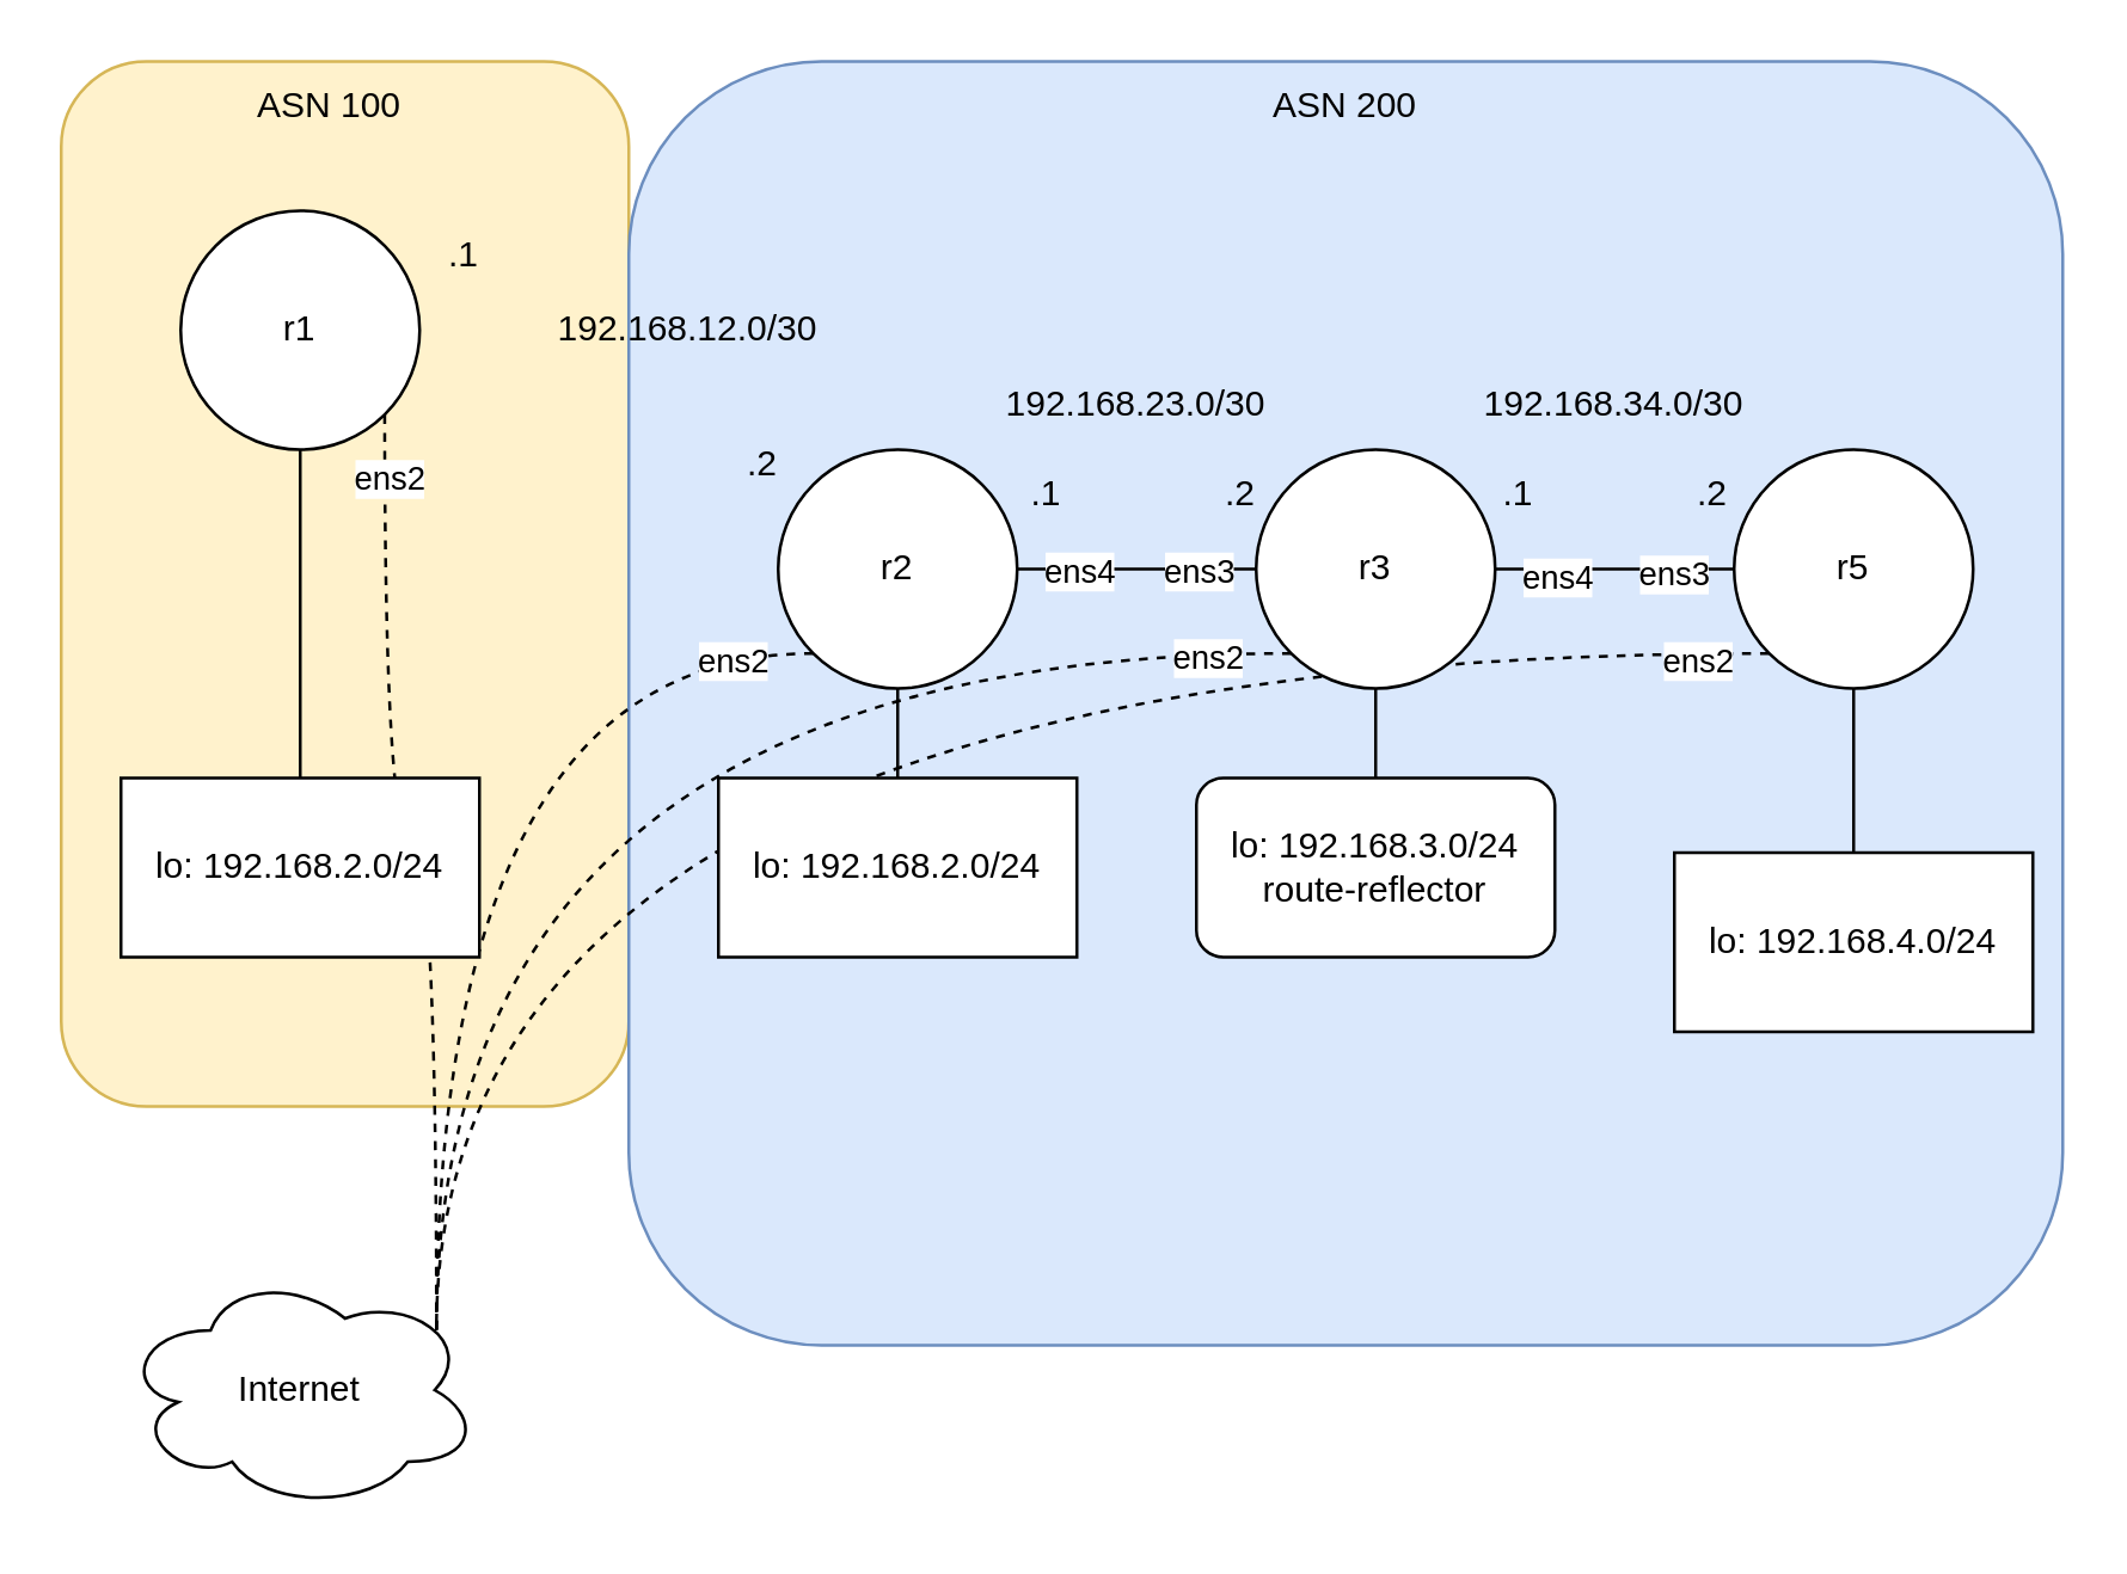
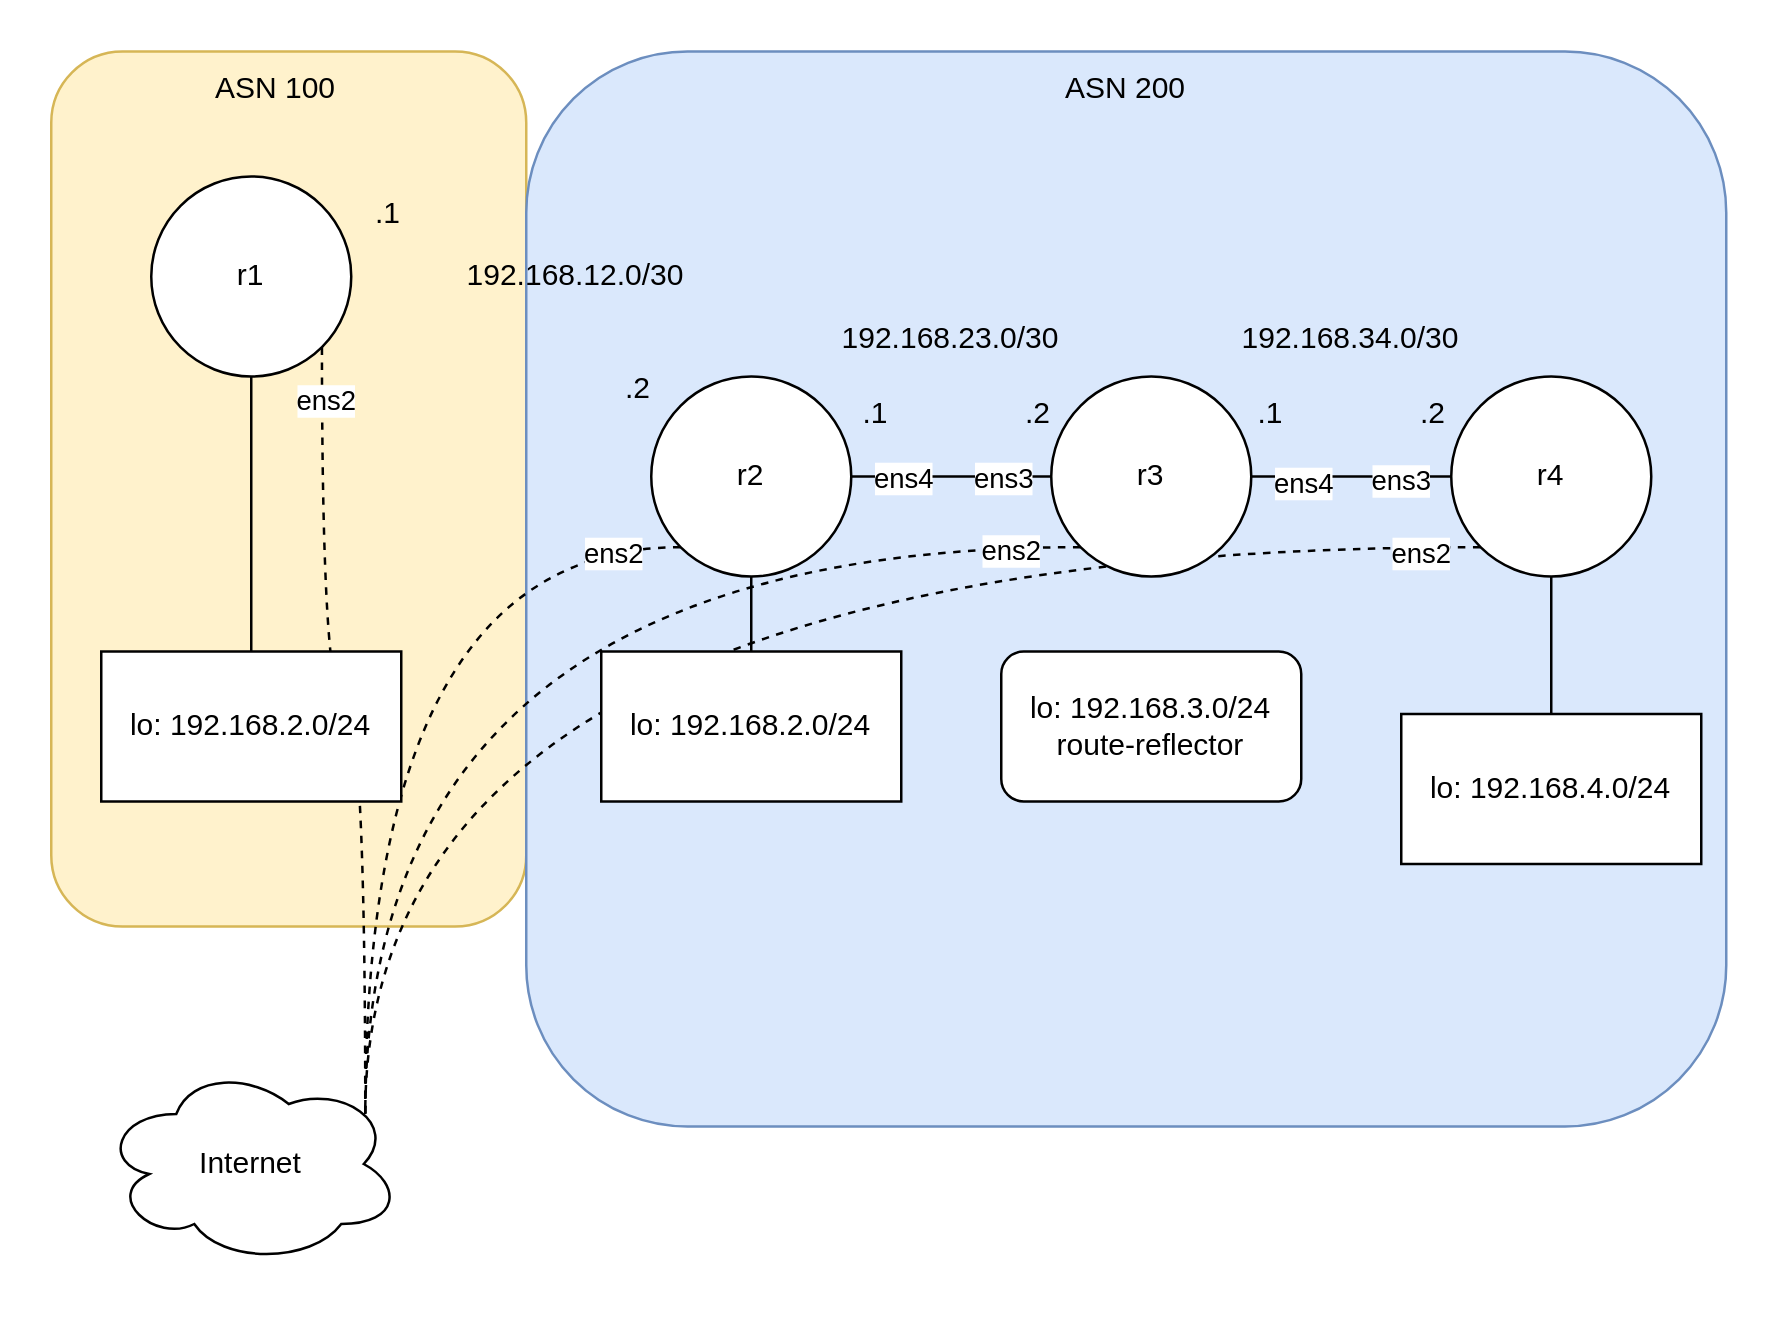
  <mxCell id="0" />
  <mxCell id="1" parent="0" />
  <mxCell id="2" value="" style="rounded=1;whiteSpace=wrap;html=1;fillColor=#fff2cc;strokeColor=#d6b656;" vertex="1" parent="1"><mxGeometry x="20" y="20" width="190" height="350" as="geometry" /></mxCell>
  <mxCell id="3" value="" style="rounded=1;whiteSpace=wrap;html=1;fillColor=#dae8fc;strokeColor=#6c8ebf;" vertex="1" parent="1"><mxGeometry x="210" y="20" width="480" height="430" as="geometry" /></mxCell>
  <mxCell id="4" style="edgeStyle=orthogonalEdgeStyle;curved=1;rounded=0;orthogonalLoop=1;jettySize=auto;html=1;exitX=1;exitY=1;exitDx=0;exitDy=0;entryX=0.88;entryY=0.25;entryDx=0;entryDy=0;entryPerimeter=0;endArrow=none;endFill=0;dashed=1;" edge="1" parent="1" source="6" target="40"><mxGeometry relative="1" as="geometry"><Array as="points"><mxPoint x="128" y="280" /><mxPoint x="146" y="280" /></Array></mxGeometry></mxCell>
  <mxCell id="5" value="ens2" style="edgeLabel;html=1;align=center;verticalAlign=middle;resizable=0;points=[];" vertex="1" connectable="0" parent="4"><mxGeometry x="-0.873" y="1" relative="1" as="geometry"><mxPoint as="offset" /></mxGeometry></mxCell>
  <mxCell id="6" value="r1" style="ellipse;whiteSpace=wrap;html=1;aspect=fixed;" vertex="1" parent="1"><mxGeometry x="60" y="70" width="80" height="80" as="geometry" /></mxCell>
  <mxCell id="7" style="edgeStyle=none;rounded=0;orthogonalLoop=1;jettySize=auto;html=1;exitX=1;exitY=0.5;exitDx=0;exitDy=0;entryX=0;entryY=0.5;entryDx=0;entryDy=0;endArrow=none;endFill=0;" edge="1" parent="1" source="12" target="41"><mxGeometry relative="1" as="geometry" /></mxCell>
  <mxCell id="8" value="ens3" style="edgeLabel;html=1;align=center;verticalAlign=middle;resizable=0;points=[];" vertex="1" connectable="0" parent="7"><mxGeometry x="0.511" relative="1" as="geometry"><mxPoint as="offset" /></mxGeometry></mxCell>
  <mxCell id="9" value="ens4" style="edgeLabel;html=1;align=center;verticalAlign=middle;resizable=0;points=[];" vertex="1" connectable="0" parent="7"><mxGeometry x="-0.696" relative="1" as="geometry"><mxPoint x="8" as="offset" /></mxGeometry></mxCell>
  <mxCell id="10" style="edgeStyle=orthogonalEdgeStyle;curved=1;rounded=0;orthogonalLoop=1;jettySize=auto;html=1;exitX=0;exitY=1;exitDx=0;exitDy=0;entryX=0.88;entryY=0.25;entryDx=0;entryDy=0;entryPerimeter=0;endArrow=none;endFill=0;dashed=1;" edge="1" parent="1" source="12" target="40"><mxGeometry relative="1" as="geometry" /></mxCell>
  <mxCell id="11" value="ens2" style="edgeLabel;html=1;align=center;verticalAlign=middle;resizable=0;points=[];" vertex="1" connectable="0" parent="10"><mxGeometry x="-0.846" y="2" relative="1" as="geometry"><mxPoint as="offset" /></mxGeometry></mxCell>
  <mxCell id="12" value="r2" style="ellipse;whiteSpace=wrap;html=1;aspect=fixed;" vertex="1" parent="1"><mxGeometry x="260" y="150" width="80" height="80" as="geometry" /></mxCell>
  <mxCell id="13" style="edgeStyle=none;rounded=0;orthogonalLoop=1;jettySize=auto;html=1;exitX=1;exitY=0.5;exitDx=0;exitDy=0;endArrow=none;endFill=0;" edge="1" parent="1" source="41" target="20"><mxGeometry relative="1" as="geometry" /></mxCell>
  <mxCell id="14" value="ens3" style="edgeLabel;html=1;align=center;verticalAlign=middle;resizable=0;points=[];" vertex="1" connectable="0" parent="13"><mxGeometry x="0.477" y="-1" relative="1" as="geometry"><mxPoint as="offset" /></mxGeometry></mxCell>
  <mxCell id="15" value="ens4" style="edgeLabel;html=1;align=center;verticalAlign=middle;resizable=0;points=[];" vertex="1" connectable="0" parent="13"><mxGeometry x="-0.661" y="-2" relative="1" as="geometry"><mxPoint x="6" as="offset" /></mxGeometry></mxCell>
  <mxCell id="16" style="edgeStyle=orthogonalEdgeStyle;curved=1;rounded=0;orthogonalLoop=1;jettySize=auto;html=1;exitX=0;exitY=1;exitDx=0;exitDy=0;endArrow=none;endFill=0;entryX=0.88;entryY=0.25;entryDx=0;entryDy=0;entryPerimeter=0;dashed=1;" edge="1" parent="1" source="41" target="40"><mxGeometry relative="1" as="geometry"><mxPoint x="140" y="430" as="targetPoint" /></mxGeometry></mxCell>
  <mxCell id="17" value="ens2" style="edgeLabel;html=1;align=center;verticalAlign=middle;resizable=0;points=[];" vertex="1" connectable="0" parent="16"><mxGeometry x="-0.89" y="1" relative="1" as="geometry"><mxPoint as="offset" /></mxGeometry></mxCell>
  <mxCell id="18" style="edgeStyle=orthogonalEdgeStyle;curved=1;rounded=0;orthogonalLoop=1;jettySize=auto;html=1;exitX=0;exitY=1;exitDx=0;exitDy=0;endArrow=none;endFill=0;entryX=0.88;entryY=0.25;entryDx=0;entryDy=0;entryPerimeter=0;dashed=1;" edge="1" parent="1" source="20" target="40"><mxGeometry relative="1" as="geometry"><mxPoint x="180" y="450" as="targetPoint" /></mxGeometry></mxCell>
  <mxCell id="19" value="ens2" style="edgeLabel;html=1;align=center;verticalAlign=middle;resizable=0;points=[];" vertex="1" connectable="0" parent="18"><mxGeometry x="-0.929" y="2" relative="1" as="geometry"><mxPoint as="offset" /></mxGeometry></mxCell>
- <mxCell id="20" value="r5" style="ellipse;whiteSpace=wrap;html=1;aspect=fixed;" vertex="1" parent="1"><mxGeometry x="580" y="150" width="80" height="80" as="geometry" /></mxCell>
+ <mxCell id="20" value="r4" style="ellipse;whiteSpace=wrap;html=1;aspect=fixed;" vertex="1" parent="1"><mxGeometry x="580" y="150" width="80" height="80" as="geometry" /></mxCell>
  <mxCell id="21" style="edgeStyle=none;rounded=0;orthogonalLoop=1;jettySize=auto;html=1;exitX=0.5;exitY=0;exitDx=0;exitDy=0;entryX=0.5;entryY=1;entryDx=0;entryDy=0;endArrow=none;endFill=0;" edge="1" parent="1" source="22" target="12"><mxGeometry relative="1" as="geometry" /></mxCell>
  <mxCell id="22" value="lo: 192.168.2.0/24" style="rounded=0;whiteSpace=wrap;html=1;" vertex="1" parent="1"><mxGeometry x="240" y="260" width="120" height="60" as="geometry" /></mxCell>
- <mxCell id="23" style="edgeStyle=none;rounded=0;orthogonalLoop=1;jettySize=auto;html=1;exitX=0.5;exitY=0;exitDx=0;exitDy=0;entryX=0.5;entryY=1;entryDx=0;entryDy=0;endArrow=none;endFill=0;" edge="1" parent="1" source="24" target="41"><mxGeometry relative="1" as="geometry" /></mxCell>
  <mxCell id="24" value="lo: 192.168.3.0/24&lt;br&gt;route-reflector" style="whiteSpace=wrap;html=1;rounded=1;" vertex="1" parent="1"><mxGeometry x="400" y="260" width="120" height="60" as="geometry" /></mxCell>
  <mxCell id="25" style="edgeStyle=none;rounded=0;orthogonalLoop=1;jettySize=auto;html=1;exitX=0.5;exitY=0;exitDx=0;exitDy=0;entryX=0.5;entryY=1;entryDx=0;entryDy=0;endArrow=none;endFill=0;" edge="1" parent="1" source="26" target="20"><mxGeometry relative="1" as="geometry" /></mxCell>
  <mxCell id="26" value="lo: 192.168.4.0/24" style="rounded=0;whiteSpace=wrap;html=1;" vertex="1" parent="1"><mxGeometry x="560" y="285" width="120" height="60" as="geometry" /></mxCell>
  <mxCell id="27" value="192.168.23.0/30" style="text;html=1;strokeColor=none;fillColor=none;align=center;verticalAlign=middle;whiteSpace=wrap;rounded=0;" vertex="1" parent="1"><mxGeometry x="350" y="120" width="60" height="30" as="geometry" /></mxCell>
  <mxCell id="28" value="192.168.34.0/30" style="text;html=1;strokeColor=none;fillColor=none;align=center;verticalAlign=middle;whiteSpace=wrap;rounded=0;" vertex="1" parent="1"><mxGeometry x="510" y="120" width="60" height="30" as="geometry" /></mxCell>
  <mxCell id="29" value="192.168.12.0/30" style="text;html=1;strokeColor=none;fillColor=none;align=center;verticalAlign=middle;whiteSpace=wrap;rounded=0;" vertex="1" parent="1"><mxGeometry x="200" y="95" width="60" height="30" as="geometry" /></mxCell>
  <mxCell id="30" value=".1" style="text;html=1;strokeColor=none;fillColor=none;align=center;verticalAlign=middle;whiteSpace=wrap;rounded=0;" vertex="1" parent="1"><mxGeometry x="140" y="70" width="30" height="30" as="geometry" /></mxCell>
  <mxCell id="31" value=".2" style="text;html=1;strokeColor=none;fillColor=none;align=center;verticalAlign=middle;whiteSpace=wrap;rounded=0;" vertex="1" parent="1"><mxGeometry x="240" y="140" width="30" height="30" as="geometry" /></mxCell>
  <mxCell id="32" value=".1" style="text;html=1;strokeColor=none;fillColor=none;align=center;verticalAlign=middle;whiteSpace=wrap;rounded=0;" vertex="1" parent="1"><mxGeometry x="335" y="150" width="30" height="30" as="geometry" /></mxCell>
  <mxCell id="33" value=".2" style="text;html=1;strokeColor=none;fillColor=none;align=center;verticalAlign=middle;whiteSpace=wrap;rounded=0;" vertex="1" parent="1"><mxGeometry x="400" y="150" width="30" height="30" as="geometry" /></mxCell>
  <mxCell id="34" value=".1" style="text;html=1;strokeColor=none;fillColor=none;align=center;verticalAlign=middle;whiteSpace=wrap;rounded=0;" vertex="1" parent="1"><mxGeometry x="492.5" y="150" width="30" height="30" as="geometry" /></mxCell>
  <mxCell id="35" value=".2" style="text;html=1;strokeColor=none;fillColor=none;align=center;verticalAlign=middle;whiteSpace=wrap;rounded=0;" vertex="1" parent="1"><mxGeometry x="557.5" y="150" width="30" height="30" as="geometry" /></mxCell>
  <mxCell id="36" style="edgeStyle=none;rounded=0;orthogonalLoop=1;jettySize=auto;html=1;exitX=0.5;exitY=0;exitDx=0;exitDy=0;entryX=0.5;entryY=1;entryDx=0;entryDy=0;endArrow=none;endFill=0;" edge="1" parent="1" source="37" target="6"><mxGeometry relative="1" as="geometry" /></mxCell>
  <mxCell id="37" value="lo: 192.168.2.0/24" style="rounded=0;whiteSpace=wrap;html=1;" vertex="1" parent="1"><mxGeometry x="40" y="260" width="120" height="60" as="geometry" /></mxCell>
  <mxCell id="38" value="ASN 100" style="text;html=1;strokeColor=none;fillColor=none;align=center;verticalAlign=middle;whiteSpace=wrap;rounded=0;" vertex="1" parent="1"><mxGeometry x="80" y="20" width="60" height="30" as="geometry" /></mxCell>
  <mxCell id="39" value="ASN 200" style="text;html=1;strokeColor=none;fillColor=none;align=center;verticalAlign=middle;whiteSpace=wrap;rounded=0;" vertex="1" parent="1"><mxGeometry x="420" y="20" width="60" height="30" as="geometry" /></mxCell>
  <mxCell id="40" value="Internet" style="ellipse;shape=cloud;whiteSpace=wrap;html=1;rounded=0;shadow=0;glass=0;sketch=0;" vertex="1" parent="1"><mxGeometry x="40" y="425" width="120" height="80" as="geometry" /></mxCell>
  <mxCell id="41" value="r3" style="ellipse;whiteSpace=wrap;html=1;aspect=fixed;" vertex="1" parent="1"><mxGeometry x="420" y="150" width="80" height="80" as="geometry" /></mxCell>
